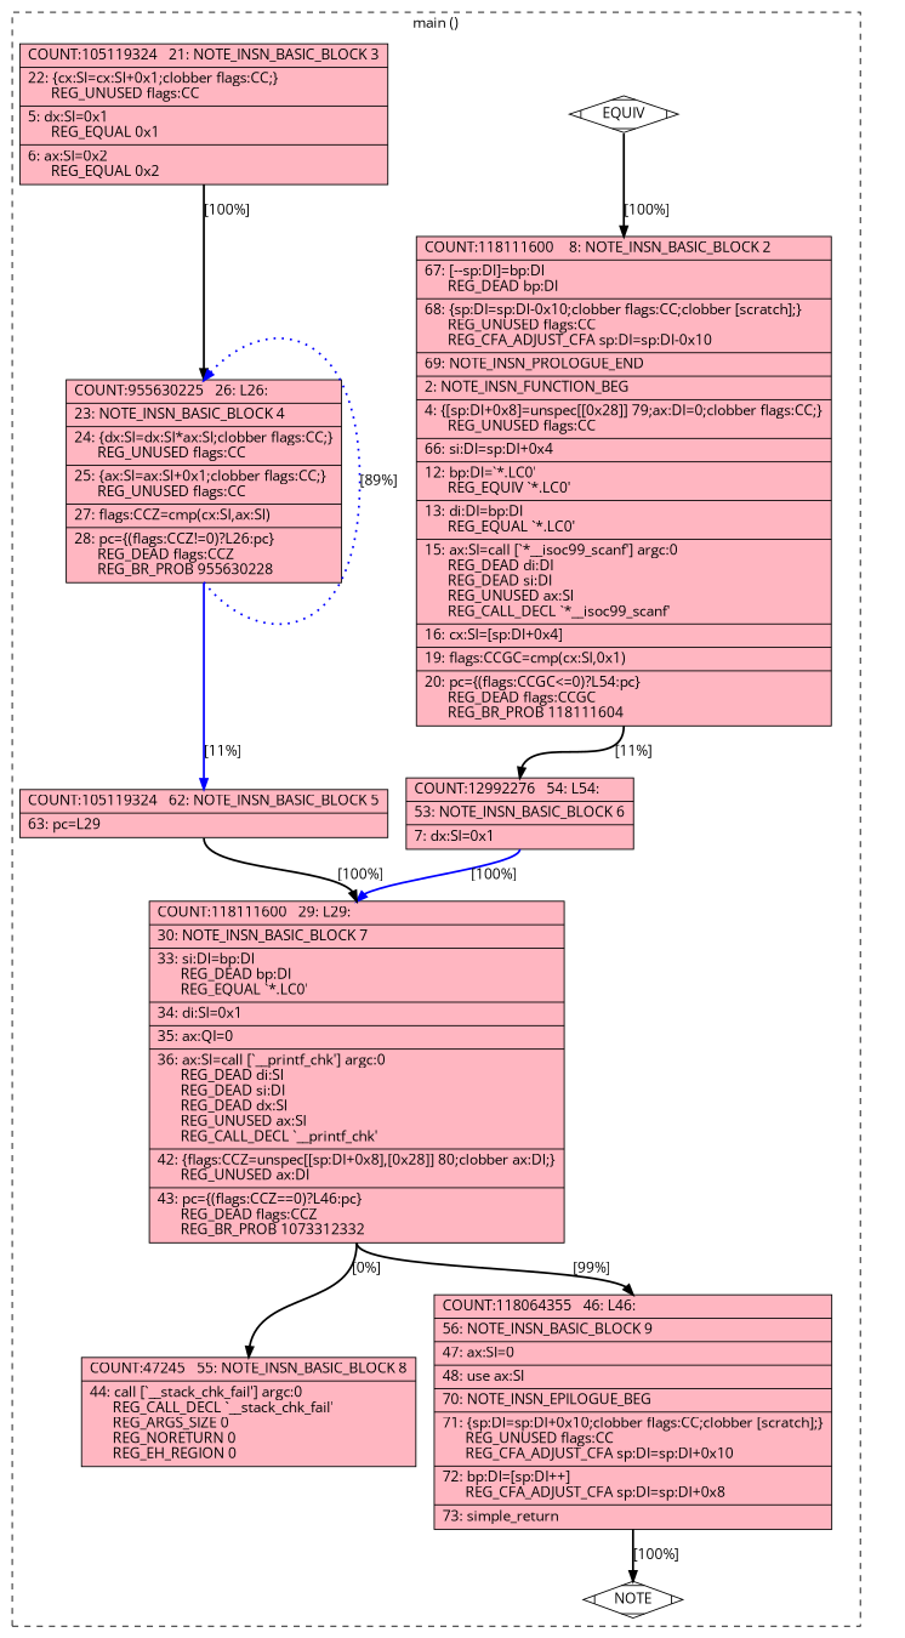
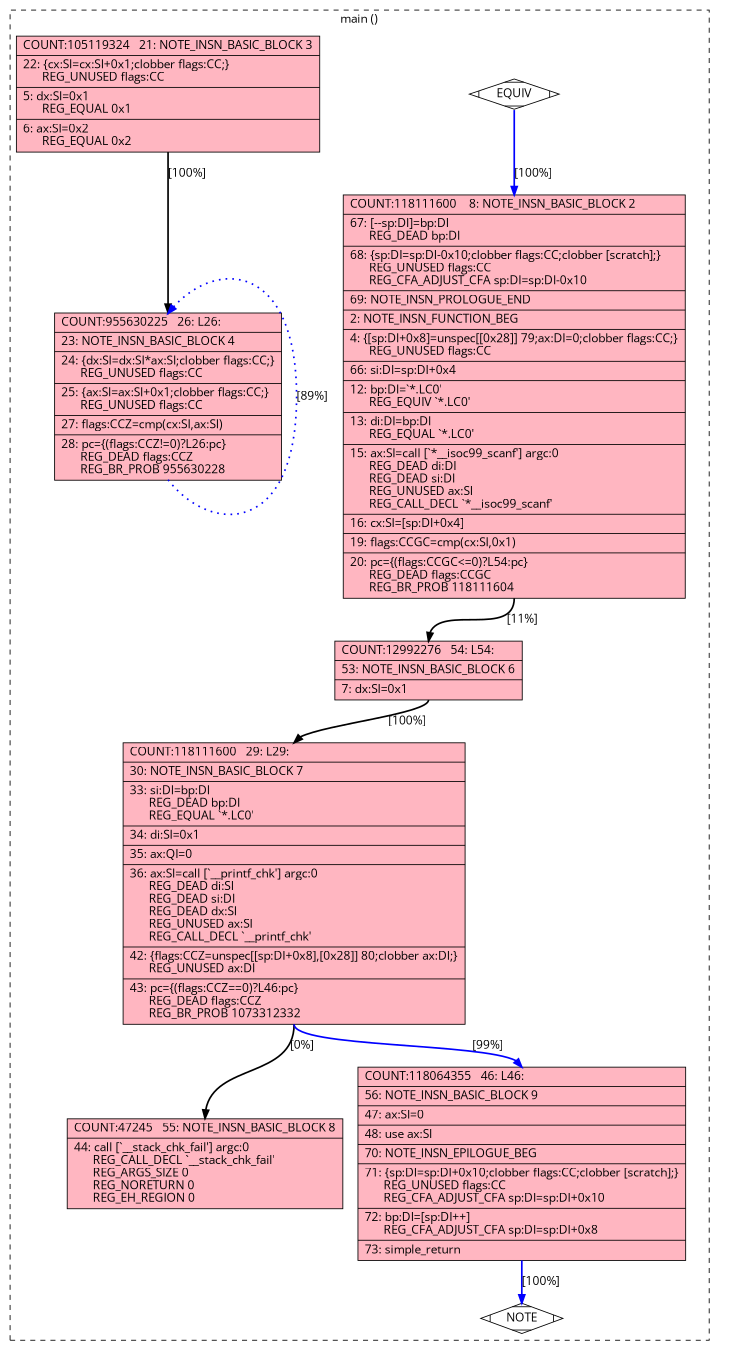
  digraph {
    fontname="Open Sans"
    node [fillcolor=lightpink fontname="Open Sans" shape=record style=filled]
    edge [color=black constraint=true fontname="Open Sans" headport=n style="solid,bold" tailport=s weight=100]
    n1 [fillcolor=white label=EQUIV shape=Mdiamond]
    n2 [label="{COUNT:118111600\ \ \ \ 8:\ NOTE_INSN_BASIC_BLOCK\ 2\l|\ \ \ 67:\ [--sp:DI]=bp:DI\l\ \ \ \ \ \ REG_DEAD\ bp:DI\l|\ \ \ 68:\ \{sp:DI=sp:DI-0x10;clobber\ flags:CC;clobber\ [scratch];\}\l\ \ \ \ \ \ REG_UNUSED\ flags:CC\l\ \ \ \ \ \ REG_CFA_ADJUST_CFA\ sp:DI=sp:DI-0x10\l|\ \ \ 69:\ NOTE_INSN_PROLOGUE_END\l|\ \ \ \ 2:\ NOTE_INSN_FUNCTION_BEG\l|\ \ \ \ 4:\ \{[sp:DI+0x8]=unspec[[0x28]]\ 79;ax:DI=0;clobber\ flags:CC;\}\l\ \ \ \ \ \ REG_UNUSED\ flags:CC\l|\ \ \ 66:\ si:DI=sp:DI+0x4\l|\ \ \ 12:\ bp:DI=`*.LC0'\l\ \ \ \ \ \ REG_EQUIV\ `*.LC0'\l|\ \ \ 13:\ di:DI=bp:DI\l\ \ \ \ \ \ REG_EQUAL\ `*.LC0'\l|\ \ \ 15:\ ax:SI=call\ [`*__isoc99_scanf']\ argc:0\l\ \ \ \ \ \ REG_DEAD\ di:DI\l\ \ \ \ \ \ REG_DEAD\ si:DI\l\ \ \ \ \ \ REG_UNUSED\ ax:SI\l\ \ \ \ \ \ REG_CALL_DECL\ `*__isoc99_scanf'\l|\ \ \ 16:\ cx:SI=[sp:DI+0x4]\l|\ \ \ 19:\ flags:CCGC=cmp(cx:SI,0x1)\l|\ \ \ 20:\ pc=\{(flags:CCGC\<=0)?L54:pc\}\l\ \ \ \ \ \ REG_DEAD\ flags:CCGC\l\ \ \ \ \ \ REG_BR_PROB\ 118111604\l}"]
    n3 [fillcolor=white label=NOTE shape=Mdiamond]
    n4 [label="{COUNT:12992276\ \ \ 54:\ L54:\l|\ \ \ 53:\ NOTE_INSN_BASIC_BLOCK\ 6\l|\ \ \ \ 7:\ dx:SI=0x1\l}"]
    n5 [label="{COUNT:105119324\ \ \ 21:\ NOTE_INSN_BASIC_BLOCK\ 3\l|\ \ \ 22:\ \{cx:SI=cx:SI+0x1;clobber\ flags:CC;\}\l\ \ \ \ \ \ REG_UNUSED\ flags:CC\l|\ \ \ \ 5:\ dx:SI=0x1\l\ \ \ \ \ \ REG_EQUAL\ 0x1\l|\ \ \ \ 6:\ ax:SI=0x2\l\ \ \ \ \ \ REG_EQUAL\ 0x2\l}"]
    n6 [label="{COUNT:118111600\ \ \ 29:\ L29:\l|\ \ \ 30:\ NOTE_INSN_BASIC_BLOCK\ 7\l|\ \ \ 33:\ si:DI=bp:DI\l\ \ \ \ \ \ REG_DEAD\ bp:DI\l\ \ \ \ \ \ REG_EQUAL\ `*.LC0'\l|\ \ \ 34:\ di:SI=0x1\l|\ \ \ 35:\ ax:QI=0\l|\ \ \ 36:\ ax:SI=call\ [`__printf_chk']\ argc:0\l\ \ \ \ \ \ REG_DEAD\ di:SI\l\ \ \ \ \ \ REG_DEAD\ si:DI\l\ \ \ \ \ \ REG_DEAD\ dx:SI\l\ \ \ \ \ \ REG_UNUSED\ ax:SI\l\ \ \ \ \ \ REG_CALL_DECL\ `__printf_chk'\l|\ \ \ 42:\ \{flags:CCZ=unspec[[sp:DI+0x8],[0x28]]\ 80;clobber\ ax:DI;\}\l\ \ \ \ \ \ REG_UNUSED\ ax:DI\l|\ \ \ 43:\ pc=\{(flags:CCZ==0)?L46:pc\}\l\ \ \ \ \ \ REG_DEAD\ flags:CCZ\l\ \ \ \ \ \ REG_BR_PROB\ 1073312332\l}"]
    n7 [label="{COUNT:955630225\ \ \ 26:\ L26:\l|\ \ \ 23:\ NOTE_INSN_BASIC_BLOCK\ 4\l|\ \ \ 24:\ \{dx:SI=dx:SI*ax:SI;clobber\ flags:CC;\}\l\ \ \ \ \ \ REG_UNUSED\ flags:CC\l|\ \ \ 25:\ \{ax:SI=ax:SI+0x1;clobber\ flags:CC;\}\l\ \ \ \ \ \ REG_UNUSED\ flags:CC\l|\ \ \ 27:\ flags:CCZ=cmp(cx:SI,ax:SI)\l|\ \ \ 28:\ pc=\{(flags:CCZ!=0)?L26:pc\}\l\ \ \ \ \ \ REG_DEAD\ flags:CCZ\l\ \ \ \ \ \ REG_BR_PROB\ 955630228\l}"]
-   n8 [label="{COUNT:105119324\ \ \ 62:\ NOTE_INSN_BASIC_BLOCK\ 5\l|\ \ \ 63:\ pc=L29\l}"]
    n9 [label="{COUNT:47245\ \ \ 55:\ NOTE_INSN_BASIC_BLOCK\ 8\l|\ \ \ 44:\ call\ [`__stack_chk_fail']\ argc:0\l\ \ \ \ \ \ REG_CALL_DECL\ `__stack_chk_fail'\l\ \ \ \ \ \ REG_ARGS_SIZE\ 0\l\ \ \ \ \ \ REG_NORETURN\ 0\l\ \ \ \ \ \ REG_EH_REGION\ 0\l}"]
    n10 [label="{COUNT:118064355\ \ \ 46:\ L46:\l|\ \ \ 56:\ NOTE_INSN_BASIC_BLOCK\ 9\l|\ \ \ 47:\ ax:SI=0\l|\ \ \ 48:\ use\ ax:SI\l|\ \ \ 70:\ NOTE_INSN_EPILOGUE_BEG\l|\ \ \ 71:\ \{sp:DI=sp:DI+0x10;clobber\ flags:CC;clobber\ [scratch];\}\l\ \ \ \ \ \ REG_UNUSED\ flags:CC\l\ \ \ \ \ \ REG_CFA_ADJUST_CFA\ sp:DI=sp:DI+0x10\l|\ \ \ 72:\ bp:DI=[sp:DI++]\l\ \ \ \ \ \ REG_CFA_ADJUST_CFA\ sp:DI=sp:DI+0x8\l|\ \ \ 73:\ simple_return\l}"]
    subgraph cluster_1 {
      color=black
      label="main ()"
      style=dashed
      n1
      n2
      n3
      n4
      n5
      n6
      n7
-     n8
      n9
      n10
    }
-   n1 -> n2 [label="[100%]"]
+   n1 -> n2 [color=blue label="[100%]"]
    n1 -> n3 [style=invis color="" weight=""]
    n2 -> n4 [label="[11%]" weight=10]
-   n4 -> n6 [color=blue label="[100%]"]
+   n4 -> n6 [label="[100%]"]
    n5 -> n7 [label="[100%]"]
    n6 -> n9 [label="[0%]"]
-   n6 -> n10 [label="[99%]" weight=10]
+   n6 -> n10 [color=blue label="[99%]" weight=10]
    n7 -> n7 [color=blue constraint=false label="[89%]" style="dotted,bold" weight=10]
-   n7 -> n8 [color=blue label="[11%]"]
-   n8 -> n6 [label="[100%]" weight=10]
-   n10 -> n3 [label="[100%]" weight=10]
+   n10 -> n3 [color=blue label="[100%]" weight=10]
  }
